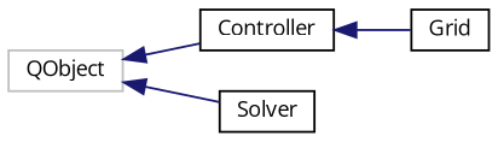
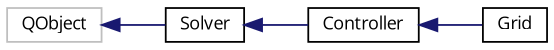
  digraph {
    fontname="Open Sans"
    rankdir=LR
    node [color=black fontname="Open Sans" fontsize=10 shape=record]
    edge [color=midnightblue dir=back fontname="Open Sans" fontsize=10 labelfontname=Helvetica labelfontsize=10 style=solid]
    n1 [color=grey75 height=0.2 label=QObject width=0.4]
    n2 [height=0.2 label=Controller width=0.4]
    n3 [height=0.2 label=Solver width=0.4]
    n4 [height=0.2 label=Grid width=0.4]
-   n1 -> n2
+   n3 -> n2
    n1 -> n3
    n2 -> n4
  }
